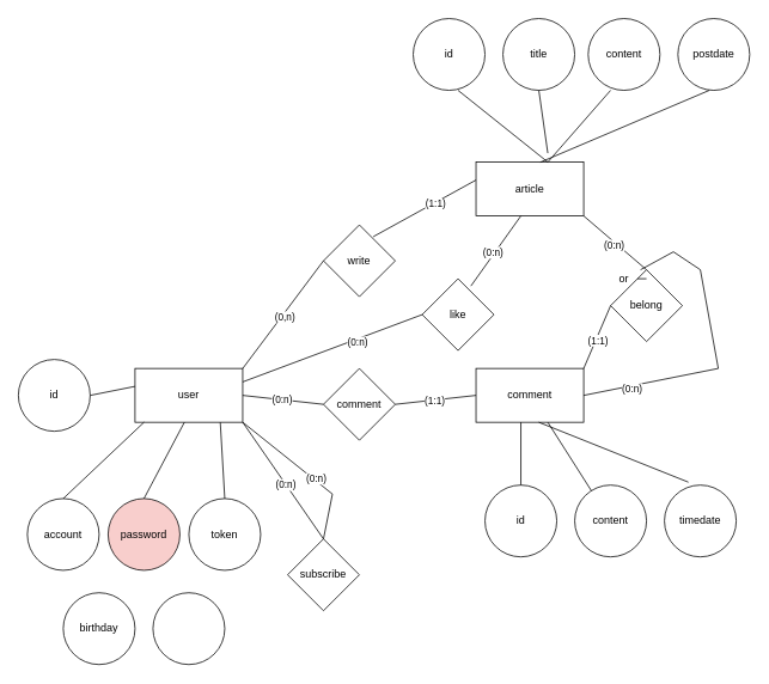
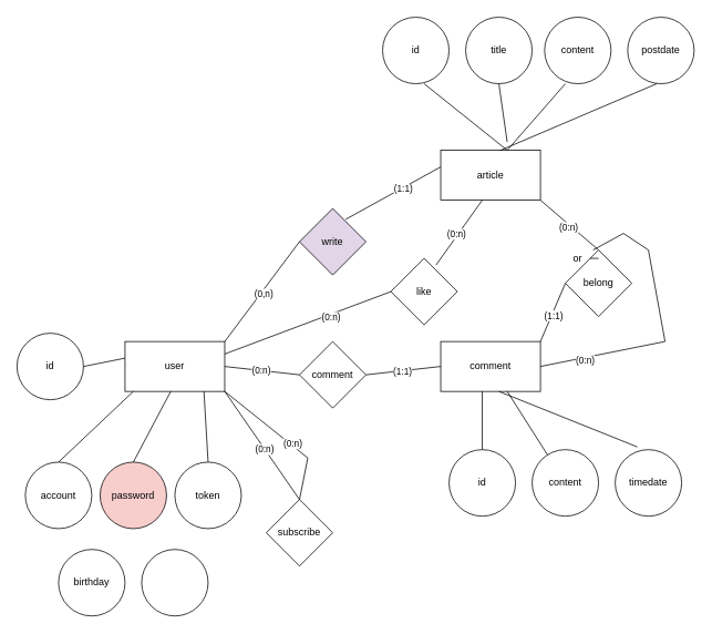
  <mxCell id="0" />
  <mxCell id="1" parent="0" />
  <mxCell id="2" value="user" style="rounded=0;whiteSpace=wrap;html=1;direction=west;" vertex="1" parent="1"><mxGeometry x="150" y="410" width="120" height="60" as="geometry" /></mxCell>
  <mxCell id="3" value="article" style="rounded=0;whiteSpace=wrap;html=1;direction=west;" vertex="1" parent="1"><mxGeometry x="530" y="180" width="120" height="60" as="geometry" /></mxCell>
  <mxCell id="4" value="comment" style="rounded=0;whiteSpace=wrap;html=1;" vertex="1" parent="1"><mxGeometry x="530" y="410" width="120" height="60" as="geometry" /></mxCell>
  <mxCell id="5" value="account" style="ellipse;whiteSpace=wrap;html=1;" vertex="1" parent="1"><mxGeometry x="30" y="555" width="80" height="80" as="geometry" /></mxCell>
  <mxCell id="6" value="id" style="ellipse;whiteSpace=wrap;html=1;" vertex="1" parent="1"><mxGeometry x="20" y="400" width="80" height="80" as="geometry" /></mxCell>
  <mxCell id="7" value="password" style="ellipse;whiteSpace=wrap;html=1;fillColor=#f8cecc;" vertex="1" parent="1"><mxGeometry x="120" y="555" width="80" height="80" as="geometry" /></mxCell>
  <mxCell id="8" value="token" style="ellipse;whiteSpace=wrap;html=1;" vertex="1" parent="1"><mxGeometry x="210" y="555" width="80" height="80" as="geometry" /></mxCell>
  <mxCell id="9" value="" style="endArrow=none;html=1;rounded=0;exitX=1;exitY=0.5;exitDx=0;exitDy=0;" edge="1" parent="1" source="6"><mxGeometry width="50" height="50" relative="1" as="geometry"><mxPoint x="100" y="480" as="sourcePoint" /><mxPoint x="150" y="430" as="targetPoint" /></mxGeometry></mxCell>
  <mxCell id="10" value="" style="endArrow=none;html=1;rounded=0;exitX=0.5;exitY=0;exitDx=0;exitDy=0;" edge="1" parent="1" source="5"><mxGeometry width="50" height="50" relative="1" as="geometry"><mxPoint x="110" y="520" as="sourcePoint" /><mxPoint x="160" y="470" as="targetPoint" /></mxGeometry></mxCell>
  <mxCell id="11" value="" style="endArrow=none;html=1;rounded=0;exitX=0.5;exitY=0;exitDx=0;exitDy=0;" edge="1" parent="1" source="7"><mxGeometry width="50" height="50" relative="1" as="geometry"><mxPoint x="115" y="555" as="sourcePoint" /><mxPoint x="205" y="470" as="targetPoint" /></mxGeometry></mxCell>
  <mxCell id="12" value="" style="endArrow=none;html=1;rounded=0;exitX=0.5;exitY=0;exitDx=0;exitDy=0;" edge="1" parent="1" source="8"><mxGeometry width="50" height="50" relative="1" as="geometry"><mxPoint x="200" y="555" as="sourcePoint" /><mxPoint x="245" y="470" as="targetPoint" /></mxGeometry></mxCell>
  <mxCell id="13" value="comment" style="rhombus;whiteSpace=wrap;html=1;" vertex="1" parent="1"><mxGeometry x="360" y="410" width="80" height="80" as="geometry" /></mxCell>
- <mxCell id="14" value="write" style="rhombus;whiteSpace=wrap;html=1;" vertex="1" parent="1"><mxGeometry x="360" y="250" width="80" height="80" as="geometry" /></mxCell>
+ <mxCell id="14" value="write" style="rhombus;whiteSpace=wrap;html=1;fillColor=#e1d5e7;" vertex="1" parent="1"><mxGeometry x="360" y="250" width="80" height="80" as="geometry" /></mxCell>
  <mxCell id="15" value="" style="endArrow=none;html=1;rounded=0;exitX=0;exitY=1;exitDx=0;exitDy=0;" edge="1" parent="1" source="2"><mxGeometry width="50" height="50" relative="1" as="geometry"><mxPoint x="310" y="340" as="sourcePoint" /><mxPoint x="360" y="290" as="targetPoint" /></mxGeometry></mxCell>
  <mxCell id="16" value="(0,n)" style="edgeLabel;html=1;align=center;verticalAlign=middle;resizable=0;points=[];" vertex="1" connectable="0" parent="15"><mxGeometry x="-0.009" y="-2" relative="1" as="geometry"><mxPoint as="offset" /></mxGeometry></mxCell>
  <mxCell id="17" value="" style="endArrow=none;html=1;rounded=0;exitX=0.694;exitY=0.164;exitDx=0;exitDy=0;exitPerimeter=0;" edge="1" parent="1" source="14"><mxGeometry width="50" height="50" relative="1" as="geometry"><mxPoint x="480" y="250" as="sourcePoint" /><mxPoint x="530" y="200" as="targetPoint" /></mxGeometry></mxCell>
  <mxCell id="18" value="(1:1)" style="edgeLabel;html=1;align=center;verticalAlign=middle;resizable=0;points=[];" vertex="1" connectable="0" parent="17"><mxGeometry x="0.191" y="-1" relative="1" as="geometry"><mxPoint as="offset" /></mxGeometry></mxCell>
  <mxCell id="19" value="" style="endArrow=none;html=1;rounded=0;exitX=0;exitY=0.5;exitDx=0;exitDy=0;" edge="1" parent="1" source="2"><mxGeometry width="50" height="50" relative="1" as="geometry"><mxPoint x="310" y="500" as="sourcePoint" /><mxPoint x="360" y="450" as="targetPoint" /></mxGeometry></mxCell>
  <mxCell id="20" value="(0:n)" style="edgeLabel;html=1;align=center;verticalAlign=middle;resizable=0;points=[];" vertex="1" connectable="0" parent="19"><mxGeometry x="-0.029" relative="1" as="geometry"><mxPoint as="offset" /></mxGeometry></mxCell>
  <mxCell id="21" value="" style="endArrow=none;html=1;rounded=0;exitX=1;exitY=0.5;exitDx=0;exitDy=0;" edge="1" parent="1" source="13"><mxGeometry width="50" height="50" relative="1" as="geometry"><mxPoint x="480" y="490" as="sourcePoint" /><mxPoint x="530" y="440" as="targetPoint" /></mxGeometry></mxCell>
  <mxCell id="22" value="(1:1)" style="edgeLabel;html=1;align=center;verticalAlign=middle;resizable=0;points=[];" vertex="1" connectable="0" parent="21"><mxGeometry x="-0.02" relative="1" as="geometry"><mxPoint as="offset" /></mxGeometry></mxCell>
  <mxCell id="23" value="belong" style="rhombus;whiteSpace=wrap;html=1;" vertex="1" parent="1"><mxGeometry x="680" y="300" width="80" height="80" as="geometry" /></mxCell>
  <mxCell id="24" value="" style="endArrow=none;html=1;rounded=0;exitX=1;exitY=0;exitDx=0;exitDy=0;" edge="1" parent="1" source="4"><mxGeometry width="50" height="50" relative="1" as="geometry"><mxPoint x="630" y="390" as="sourcePoint" /><mxPoint x="680" y="340" as="targetPoint" /><Array as="points" /></mxGeometry></mxCell>
  <mxCell id="25" value="(1:1)" style="edgeLabel;html=1;align=center;verticalAlign=middle;resizable=0;points=[];" vertex="1" connectable="0" parent="24"><mxGeometry x="-0.061" y="-1" relative="1" as="geometry"><mxPoint y="1" as="offset" /></mxGeometry></mxCell>
  <mxCell id="26" value="" style="endArrow=none;html=1;rounded=0;exitX=0.5;exitY=0;exitDx=0;exitDy=0;" edge="1" parent="1" source="23"><mxGeometry width="50" height="50" relative="1" as="geometry"><mxPoint x="600" y="290" as="sourcePoint" /><mxPoint x="650" y="240" as="targetPoint" /></mxGeometry></mxCell>
  <mxCell id="27" value="(0:n)" style="edgeLabel;html=1;align=center;verticalAlign=middle;resizable=0;points=[];" vertex="1" connectable="0" parent="26"><mxGeometry x="-0.017" y="3" relative="1" as="geometry"><mxPoint as="offset" /></mxGeometry></mxCell>
  <mxCell id="28" value="" style="endArrow=none;html=1;rounded=0;" edge="1" parent="1" source="32"><mxGeometry width="50" height="50" relative="1" as="geometry"><mxPoint x="710" y="310" as="sourcePoint" /><mxPoint x="800" y="410" as="targetPoint" /><Array as="points"><mxPoint x="750" y="280" /><mxPoint x="780" y="300" /></Array></mxGeometry></mxCell>
  <mxCell id="29" value="" style="endArrow=none;html=1;rounded=0;exitX=1;exitY=0.5;exitDx=0;exitDy=0;" edge="1" parent="1" source="4"><mxGeometry width="50" height="50" relative="1" as="geometry"><mxPoint x="750" y="460" as="sourcePoint" /><mxPoint x="800" y="410" as="targetPoint" /></mxGeometry></mxCell>
  <mxCell id="30" value="(0:n)" style="edgeLabel;html=1;align=center;verticalAlign=middle;resizable=0;points=[];" vertex="1" connectable="0" parent="29"><mxGeometry x="-0.29" y="-3" relative="1" as="geometry"><mxPoint as="offset" /></mxGeometry></mxCell>
  <mxCell id="31" value="" style="endArrow=none;html=1;rounded=0;" edge="1" parent="1" target="32"><mxGeometry width="50" height="50" relative="1" as="geometry"><mxPoint x="710" y="310" as="sourcePoint" /><mxPoint x="800" y="410" as="targetPoint" /><Array as="points" /></mxGeometry></mxCell>
  <mxCell id="32" value="or" style="text;html=1;strokeColor=none;fillColor=none;align=center;verticalAlign=middle;whiteSpace=wrap;rounded=0;" vertex="1" parent="1"><mxGeometry x="670" y="300" width="50" height="20" as="geometry" /></mxCell>
  <mxCell id="33" value="id" style="ellipse;whiteSpace=wrap;html=1;" vertex="1" parent="1"><mxGeometry x="540" y="540" width="80" height="80" as="geometry" /></mxCell>
  <mxCell id="34" value="content" style="ellipse;whiteSpace=wrap;html=1;" vertex="1" parent="1"><mxGeometry x="640" y="540" width="80" height="80" as="geometry" /></mxCell>
  <mxCell id="35" value="timedate" style="ellipse;whiteSpace=wrap;html=1;" vertex="1" parent="1"><mxGeometry x="740" y="540" width="80" height="80" as="geometry" /></mxCell>
  <mxCell id="36" value="" style="endArrow=none;html=1;rounded=0;exitX=0.5;exitY=0;exitDx=0;exitDy=0;" edge="1" parent="1" source="33"><mxGeometry width="50" height="50" relative="1" as="geometry"><mxPoint x="530" y="520" as="sourcePoint" /><mxPoint x="580" y="470" as="targetPoint" /></mxGeometry></mxCell>
  <mxCell id="37" value="" style="endArrow=none;html=1;rounded=0;" edge="1" parent="1" source="34"><mxGeometry width="50" height="50" relative="1" as="geometry"><mxPoint x="520" y="540" as="sourcePoint" /><mxPoint x="610" y="470" as="targetPoint" /></mxGeometry></mxCell>
  <mxCell id="38" value="" style="endArrow=none;html=1;rounded=0;exitX=0.333;exitY=-0.041;exitDx=0;exitDy=0;exitPerimeter=0;" edge="1" parent="1" source="35"><mxGeometry width="50" height="50" relative="1" as="geometry"><mxPoint x="510" y="540" as="sourcePoint" /><mxPoint x="600" y="470" as="targetPoint" /></mxGeometry></mxCell>
  <mxCell id="39" value="like" style="rhombus;whiteSpace=wrap;html=1;" vertex="1" parent="1"><mxGeometry x="470" y="310" width="80" height="80" as="geometry" /></mxCell>
  <mxCell id="40" value="" style="endArrow=none;html=1;rounded=0;exitX=0;exitY=0.75;exitDx=0;exitDy=0;" edge="1" parent="1" source="2"><mxGeometry width="50" height="50" relative="1" as="geometry"><mxPoint x="420" y="400" as="sourcePoint" /><mxPoint x="470" y="350" as="targetPoint" /></mxGeometry></mxCell>
  <mxCell id="41" value="(0:n)" style="edgeLabel;html=1;align=center;verticalAlign=middle;resizable=0;points=[];" vertex="1" connectable="0" parent="40"><mxGeometry x="0.262" y="-3" relative="1" as="geometry"><mxPoint as="offset" /></mxGeometry></mxCell>
  <mxCell id="42" value="" style="endArrow=none;html=1;rounded=0;exitX=0.679;exitY=0.101;exitDx=0;exitDy=0;exitPerimeter=0;" edge="1" parent="1" source="39"><mxGeometry width="50" height="50" relative="1" as="geometry"><mxPoint x="530" y="290" as="sourcePoint" /><mxPoint x="580" y="240" as="targetPoint" /></mxGeometry></mxCell>
  <mxCell id="43" value="(0:n)" style="edgeLabel;html=1;align=center;verticalAlign=middle;resizable=0;points=[];" vertex="1" connectable="0" parent="42"><mxGeometry x="-0.053" y="2" relative="1" as="geometry"><mxPoint as="offset" /></mxGeometry></mxCell>
  <mxCell id="44" value="subscribe" style="rhombus;whiteSpace=wrap;html=1;" vertex="1" parent="1"><mxGeometry x="320" y="600" width="80" height="80" as="geometry" /></mxCell>
  <mxCell id="45" value="" style="endArrow=none;html=1;rounded=0;exitX=0.5;exitY=0;exitDx=0;exitDy=0;" edge="1" parent="1" source="44"><mxGeometry width="50" height="50" relative="1" as="geometry"><mxPoint x="220" y="520" as="sourcePoint" /><mxPoint x="270" y="470" as="targetPoint" /></mxGeometry></mxCell>
  <mxCell id="46" value="(0:n)" style="edgeLabel;html=1;align=center;verticalAlign=middle;resizable=0;points=[];" vertex="1" connectable="0" parent="45"><mxGeometry x="-0.059" y="1" relative="1" as="geometry"><mxPoint as="offset" /></mxGeometry></mxCell>
  <mxCell id="47" value="" style="endArrow=none;html=1;rounded=0;entryX=0;entryY=0;entryDx=0;entryDy=0;exitX=0.5;exitY=0;exitDx=0;exitDy=0;" edge="1" parent="1" source="44" target="2"><mxGeometry width="50" height="50" relative="1" as="geometry"><mxPoint x="350" y="610" as="sourcePoint" /><mxPoint x="330" y="470" as="targetPoint" /><Array as="points"><mxPoint x="370" y="550" /></Array></mxGeometry></mxCell>
  <mxCell id="48" value="(0:n)" style="edgeLabel;html=1;align=center;verticalAlign=middle;resizable=0;points=[];" vertex="1" connectable="0" parent="47"><mxGeometry x="-0.155" y="-2" relative="1" as="geometry"><mxPoint as="offset" /></mxGeometry></mxCell>
  <mxCell id="49" value="title" style="ellipse;whiteSpace=wrap;html=1;" vertex="1" parent="1"><mxGeometry x="560" y="20" width="80" height="80" as="geometry" /></mxCell>
  <mxCell id="50" value="id" style="ellipse;whiteSpace=wrap;html=1;" vertex="1" parent="1"><mxGeometry x="460" y="20" width="80" height="80" as="geometry" /></mxCell>
  <mxCell id="51" value="content" style="ellipse;whiteSpace=wrap;html=1;" vertex="1" parent="1"><mxGeometry x="655" y="20" width="80" height="80" as="geometry" /></mxCell>
  <mxCell id="52" value="postdate" style="ellipse;whiteSpace=wrap;html=1;" vertex="1" parent="1"><mxGeometry x="755" y="20" width="80" height="80" as="geometry" /></mxCell>
  <mxCell id="53" value="" style="endArrow=none;html=1;rounded=0;exitX=0.402;exitY=0.998;exitDx=0;exitDy=0;exitPerimeter=0;" edge="1" parent="1" source="3"><mxGeometry width="50" height="50" relative="1" as="geometry"><mxPoint x="740" y="150" as="sourcePoint" /><mxPoint x="790" y="100" as="targetPoint" /></mxGeometry></mxCell>
  <mxCell id="54" value="" style="endArrow=none;html=1;rounded=0;" edge="1" parent="1"><mxGeometry width="50" height="50" relative="1" as="geometry"><mxPoint x="610" y="180" as="sourcePoint" /><mxPoint x="680" y="100" as="targetPoint" /></mxGeometry></mxCell>
  <mxCell id="55" value="" style="endArrow=none;html=1;rounded=0;" edge="1" parent="1"><mxGeometry width="50" height="50" relative="1" as="geometry"><mxPoint x="610" y="170" as="sourcePoint" /><mxPoint x="600" y="100" as="targetPoint" /></mxGeometry></mxCell>
  <mxCell id="56" value="" style="endArrow=none;html=1;rounded=0;" edge="1" parent="1"><mxGeometry width="50" height="50" relative="1" as="geometry"><mxPoint x="610" y="180" as="sourcePoint" /><mxPoint x="510" y="100" as="targetPoint" /></mxGeometry></mxCell>
  <mxCell id="57" value="birthday" style="ellipse;whiteSpace=wrap;html=1;" vertex="1" parent="1"><mxGeometry x="70" y="660" width="80" height="80" as="geometry" /></mxCell>
  <mxCell id="58" value="" style="ellipse;whiteSpace=wrap;html=1;" vertex="1" parent="1"><mxGeometry x="170" y="660" width="80" height="80" as="geometry" /></mxCell>
